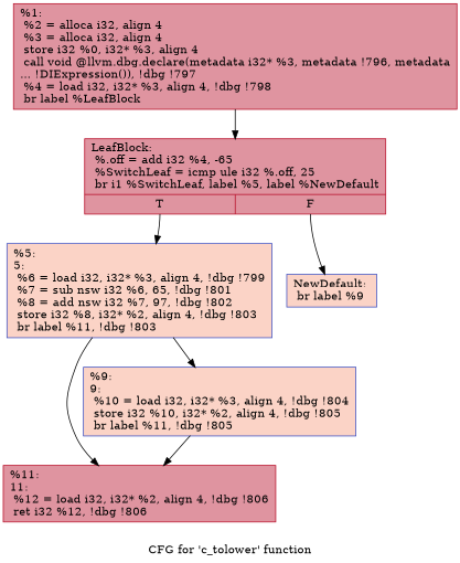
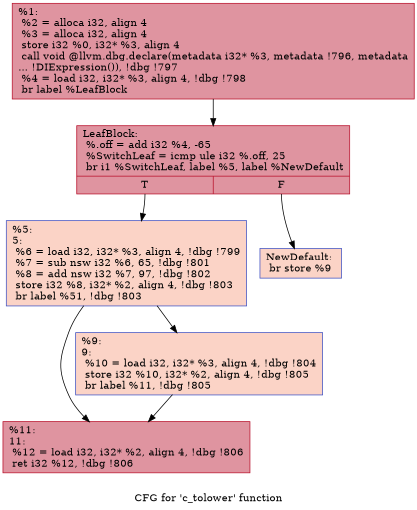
  digraph {
    label="CFG for 'c_tolower' function"
    node [color="#b70d28ff" fillcolor="#b70d2870" shape=record style=filled]
    n1 [label="{%1:\l  %2 = alloca i32, align 4\l  %3 = alloca i32, align 4\l  store i32 %0, i32* %3, align 4\l  call void @llvm.dbg.declare(metadata i32* %3, metadata !796, metadata\l... !DIExpression()), !dbg !797\l  %4 = load i32, i32* %3, align 4, !dbg !798\l  br label %LeafBlock\l}"]
    n2 [label="{LeafBlock:                                        \l  %.off = add i32 %4, -65\l  %SwitchLeaf = icmp ule i32 %.off, 25\l  br i1 %SwitchLeaf, label %5, label %NewDefault\l|{<s0>T|<s1>F}}"]
-   n3 [color="#3d50c3ff" fillcolor="#f59c7d70" label="{%5:\l5:                                                \l  %6 = load i32, i32* %3, align 4, !dbg !799\l  %7 = sub nsw i32 %6, 65, !dbg !801\l  %8 = add nsw i32 %7, 97, !dbg !802\l  store i32 %8, i32* %2, align 4, !dbg !803\l  br label %11, !dbg !803\l}"]
-   n4 [color="#3d50c3ff" fillcolor="#f59c7d70" label="{NewDefault:                                       \l  br label %9\l}"]
+   n3 [color="#3d50c3ff" fillcolor="#f59c7d70" label="{%5:\l5:                                                \l  %6 = load i32, i32* %3, align 4, !dbg !799\l  %7 = sub nsw i32 %6, 65, !dbg !801\l  %8 = add nsw i32 %7, 97, !dbg !802\l  store i32 %8, i32* %2, align 4, !dbg !803\l  br label %51, !dbg !803\l}"]
+   n4 [color="#3d50c3ff" fillcolor="#f59c7d70" label="{NewDefault:                                       \l  br store %9\l}"]
    n5 [label="{%11:\l11:                                               \l  %12 = load i32, i32* %2, align 4, !dbg !806\l  ret i32 %12, !dbg !806\l}"]
    n6 [color="#3d50c3ff" fillcolor="#f59c7d70" label="{%9:\l9:                                                \l  %10 = load i32, i32* %3, align 4, !dbg !804\l  store i32 %10, i32* %2, align 4, !dbg !805\l  br label %11, !dbg !805\l}"]
    n1 -> n2
    n2 -> n3 [tailport=s0]
    n2 -> n4 [tailport=s1]
    n3 -> n5
    n3 -> n6
    n6 -> n5
  }
